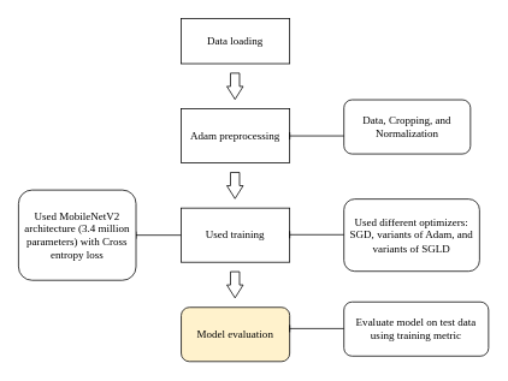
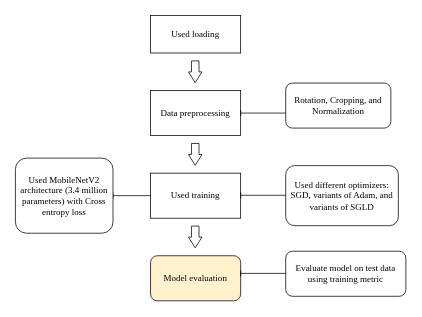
  <mxCell id="0" />
  <mxCell id="1" parent="0" />
- <mxCell id="2" value="Data loading" style="rounded=0;whiteSpace=wrap;html=1;fontFamily=Palatino;fontSize=12;" vertex="1" parent="1"><mxGeometry x="200" y="20" width="120" height="50" as="geometry" /></mxCell>
- <mxCell id="3" value="Adam preprocessing" style="rounded=0;whiteSpace=wrap;html=1;fontFamily=Palatino;fontSize=12;" vertex="1" parent="1"><mxGeometry x="200" y="120" width="120" height="60" as="geometry" /></mxCell>
- <mxCell id="4" value="Data, Cropping, and Normalization" style="rounded=1;whiteSpace=wrap;html=1;fontFamily=Palatino;fontSize=12;" vertex="1" parent="1"><mxGeometry x="380" y="110" width="140" height="60" as="geometry" /></mxCell>
+ <mxCell id="2" value="Used loading" style="rounded=0;whiteSpace=wrap;html=1;fontFamily=Palatino;fontSize=12;" vertex="1" parent="1"><mxGeometry x="200" y="20" width="120" height="50" as="geometry" /></mxCell>
+ <mxCell id="3" value="Data preprocessing" style="rounded=0;whiteSpace=wrap;html=1;fontFamily=Palatino;fontSize=12;" vertex="1" parent="1"><mxGeometry x="200" y="120" width="120" height="60" as="geometry" /></mxCell>
+ <mxCell id="4" value="Rotation, Cropping, and Normalization" style="rounded=1;whiteSpace=wrap;html=1;fontFamily=Palatino;fontSize=12;" vertex="1" parent="1"><mxGeometry x="380" y="110" width="140" height="60" as="geometry" /></mxCell>
  <mxCell id="5" value="" style="edgeStyle=none;html=1;endArrow=baseDash;endFill=0;fontFamily=Palatino;fontSize=12;" edge="1" parent="1" source="6" target="9"><mxGeometry relative="1" as="geometry" /></mxCell>
  <mxCell id="6" value="Used training" style="rounded=0;whiteSpace=wrap;html=1;fontFamily=Palatino;fontSize=12;" vertex="1" parent="1"><mxGeometry x="200" y="230" width="120" height="60" as="geometry" /></mxCell>
  <mxCell id="7" value="Used different optimizers: SGD, variants of Adam, and variants of SGLD" style="rounded=1;whiteSpace=wrap;html=1;fontFamily=Palatino;fontSize=12;" vertex="1" parent="1"><mxGeometry x="380" y="220" width="150" height="80" as="geometry" /></mxCell>
  <mxCell id="8" value="Model evaluation" style="rounded=1;whiteSpace=wrap;html=1;fontFamily=Palatino;fontSize=12;fillColor=#fff2cc;" vertex="1" parent="1"><mxGeometry x="200" y="340" width="120" height="60" as="geometry" /></mxCell>
  <mxCell id="9" value="Used MobileNetV2 architecture (3.4 million parameters) with Cross entropy loss" style="rounded=1;whiteSpace=wrap;html=1;fontFamily=Palatino;fontSize=12;" vertex="1" parent="1"><mxGeometry x="20" y="210" width="130" height="100" as="geometry" /></mxCell>
  <mxCell id="10" value="Evaluate model on test data using training metric" style="rounded=1;whiteSpace=wrap;html=1;fontFamily=Palatino;fontSize=12;" vertex="1" parent="1"><mxGeometry x="380" y="334" width="160" height="60" as="geometry" /></mxCell>
  <mxCell id="11" value="" style="shape=flexArrow;endArrow=classic;html=1;endWidth=7;endSize=4.44;fontFamily=Palatino;fontSize=12;" edge="1" parent="1"><mxGeometry width="50" height="50" relative="1" as="geometry"><mxPoint x="259.5" y="80" as="sourcePoint" /><mxPoint x="259.5" y="110" as="targetPoint" /></mxGeometry></mxCell>
  <mxCell id="12" value="" style="shape=flexArrow;endArrow=classic;html=1;endWidth=7;endSize=4.44;fontFamily=Palatino;fontSize=12;" edge="1" parent="1"><mxGeometry width="50" height="50" relative="1" as="geometry"><mxPoint x="259.5" y="190" as="sourcePoint" /><mxPoint x="259.5" y="220" as="targetPoint" /></mxGeometry></mxCell>
  <mxCell id="13" value="" style="shape=flexArrow;endArrow=classic;html=1;endWidth=7;endSize=4.44;fontFamily=Palatino;fontSize=12;" edge="1" parent="1"><mxGeometry width="50" height="50" relative="1" as="geometry"><mxPoint x="259.5" y="300" as="sourcePoint" /><mxPoint x="259.5" y="330" as="targetPoint" /></mxGeometry></mxCell>
  <mxCell id="14" value="" style="edgeStyle=none;html=1;endArrow=baseDash;endFill=0;fontFamily=Palatino;fontSize=12;" edge="1" parent="1"><mxGeometry relative="1" as="geometry"><mxPoint x="380" y="259.5" as="sourcePoint" /><mxPoint x="320" y="259.5" as="targetPoint" /></mxGeometry></mxCell>
  <mxCell id="15" value="" style="edgeStyle=none;html=1;endArrow=baseDash;endFill=0;fontFamily=Palatino;fontSize=12;" edge="1" parent="1"><mxGeometry relative="1" as="geometry"><mxPoint x="380" y="363.5" as="sourcePoint" /><mxPoint x="320" y="363.5" as="targetPoint" /></mxGeometry></mxCell>
  <mxCell id="16" value="" style="edgeStyle=none;html=1;endArrow=baseDash;endFill=0;entryX=1;entryY=0.5;entryDx=0;entryDy=0;fontFamily=Palatino;fontSize=12;" edge="1" parent="1" target="3"><mxGeometry relative="1" as="geometry"><mxPoint x="380" y="150" as="sourcePoint" /><mxPoint x="340" y="150" as="targetPoint" /></mxGeometry></mxCell>
